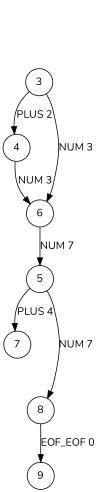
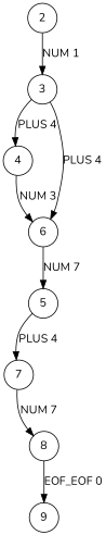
  digraph {
    fontname=Nunito
    rankdir=TB
    node [fontname=Nunito shape=circle]
    edge [fontname=Nunito]
+   2
    3
    4
    6
    5
    7
    8
    9
-   3 -> 4 [label="PLUS 2"]
-   3 -> 6 [label="NUM 3"]
+   2 -> 3 [label="NUM 1"]
+   3 -> 4 [label="PLUS 4"]
+   3 -> 6 [label="PLUS 4"]
    4 -> 6 [label="NUM 3"]
    6 -> 5 [label="NUM 7"]
    5 -> 7 [label="PLUS 4"]
-   5 -> 8 [label="NUM 7"]
+   7 -> 8 [label="NUM 7"]
    8 -> 9 [label="EOF_EOF 0"]
  }
